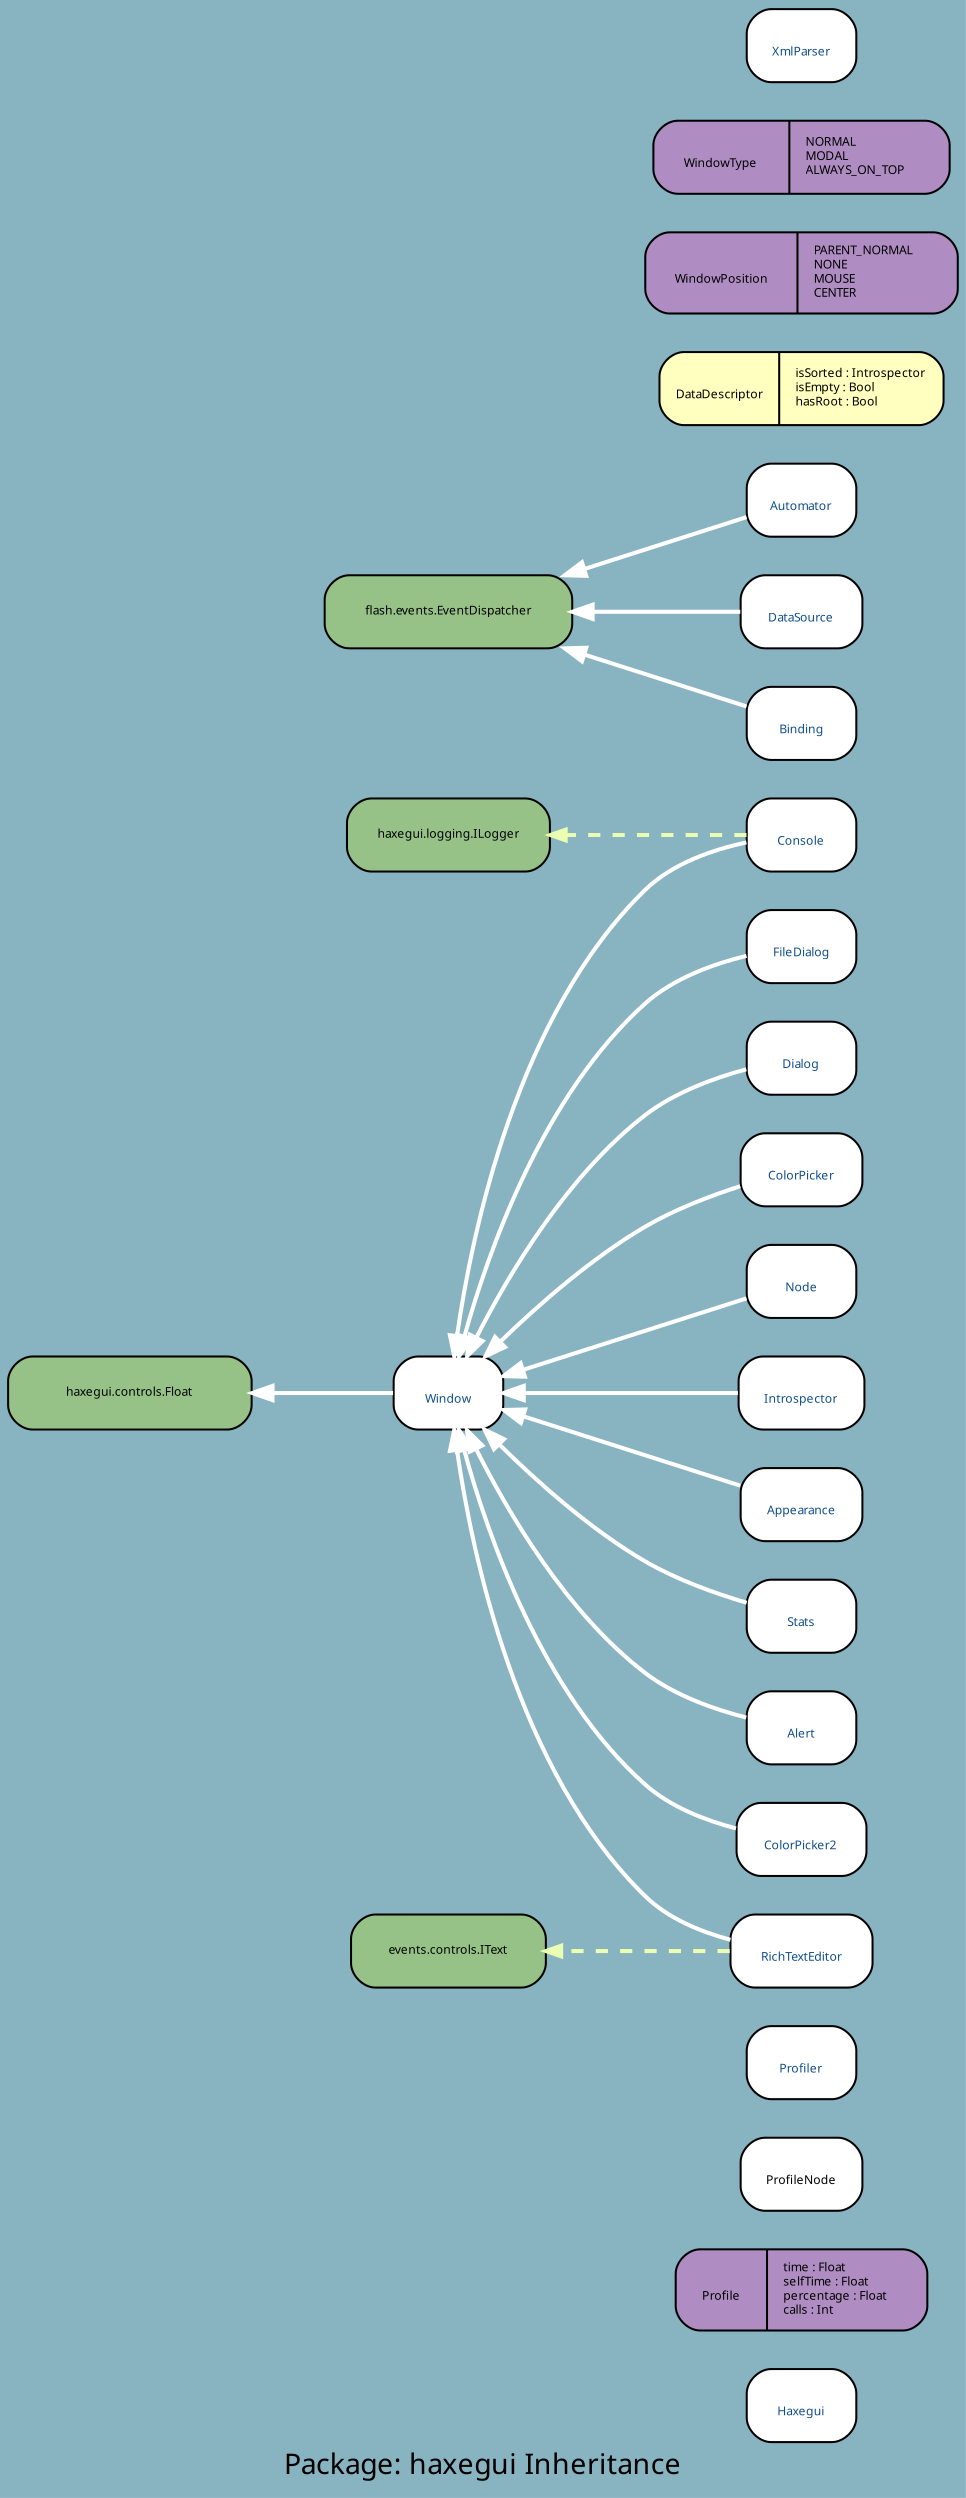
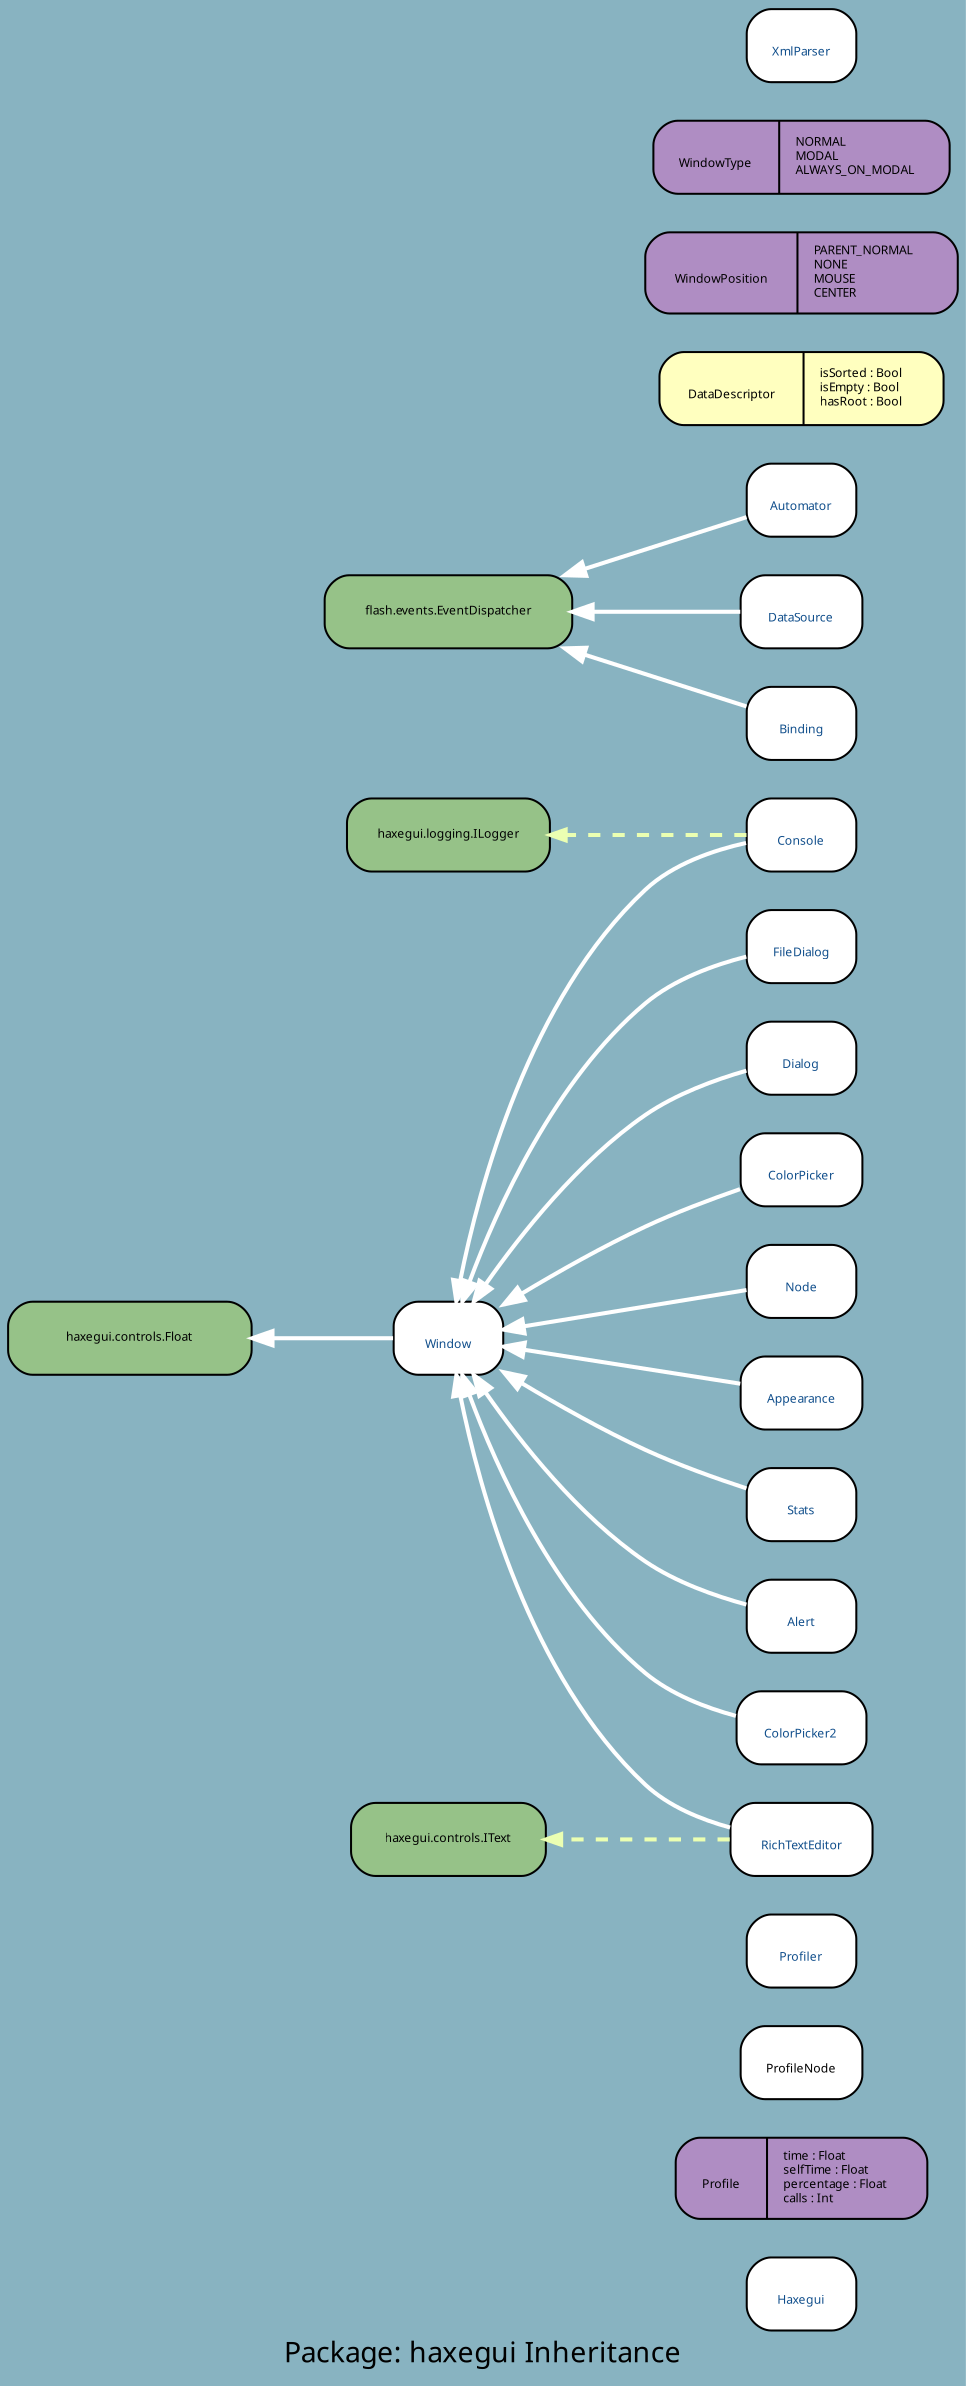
  digraph {
    bgcolor="#88B3C1"
    fontcolor=black
    fontname="DejaVu Sans Condenesed"
    fontsize=14
    label="Package: haxegui Inheritance"
    labelloc=c
    packMode="graph"
    rankdir=RL
    smoothing=avg_dist
    node [color=black fillcolor=white fontcolor="#104E8B" fontname="FFF Harmony" fontsize=6 portPos=w shape=record style="rounded,filled"]
    edge [arrowhead=normal arrowsize=1.0 color=white fontcolor=black fontname=Sans fontsize=8 minlen=1.2 style=bold]
    n1 [height=0.50 label="{\nHaxegui}" width=0.75]
    n2 [fillcolor="#af8dc3" fontcolor=black height=0.56 label="{\nProfile|time : Float\lselfTime : Float\lpercentage : Float\lcalls : Int\l}" width=1.72 portPos=""]
    n3 [fontcolor=black height=0.50 label="{\nProfileNode}" width=0.83]
    n4 [height=0.50 label="{\nProfiler}" width=0.75]
    n5 [height=0.50 label="{\nWindow}" width=0.75]
    n6 [fillcolor="#96c288" fontcolor=black height=0.50 label="haxegui.controls.Float" width=1.67 portPos=""]
    n7 [height=0.50 label="{\nFileDialog}" width=0.75]
    n8 [height=0.50 label="{\nDialog}" width=0.75]
    n9 [height=0.50 label="{\nConsole}" width=0.75]
    "haxegui.logging.ILogger" [fillcolor="#96c288" fontcolor=black height=0.50 width=1.39 portPos=""]
    n11 [height=0.50 label="{\nAutomator}" width=0.75]
    "flash.events.EventDispatcher" [fillcolor="#96c288" fontcolor=black height=0.50 width=1.69 portPos=""]
    n13 [height=0.50 label="{\nRichTextEditor}" width=0.97]
-   "haxegui.controls.IText" [fillcolor="#96c288" fontcolor=black height=0.50 width=1.33 label="events.controls.IText" portPos=""]
-   n15 [fillcolor="#ffffbf" fontcolor=black height=0.50 label="{\nDataDescriptor|isSorted : Introspector\lisEmpty : Bool\lhasRoot : Bool\l}" width=1.94 portPos=""]
+   "haxegui.controls.IText" [fillcolor="#96c288" fontcolor=black height=0.50 width=1.33 portPos=""]
+   n15 [fillcolor="#ffffbf" fontcolor=black height=0.50 label="{\nDataDescriptor|isSorted : Bool\lisEmpty : Bool\lhasRoot : Bool\l}" width=1.94 portPos=""]
    n16 [height=0.50 label="{\nDataSource}" width=0.83]
    n17 [fillcolor="#af8dc3" fontcolor=black height=0.56 label="{\nWindowPosition|PARENT_NORMAL\lNONE\lMOUSE\lCENTER\l}" width=2.14 portPos=""]
-   n18 [fillcolor="#af8dc3" fontcolor=black height=0.50 label="{\nWindowType|NORMAL\lMODAL\lALWAYS_ON_TOP\l}" width=2.03 portPos=""]
+   n18 [fillcolor="#af8dc3" fontcolor=black height=0.50 label="{\nWindowType|NORMAL\lMODAL\lALWAYS_ON_MODAL\l}" width=2.03 portPos=""]
    n19 [height=0.50 label="{\nColorPicker}" width=0.83]
    n20 [height=0.50 label="{\nXmlParser}" width=0.75]
    n21 [height=0.50 label="{\nNode}" width=0.75]
-   n22 [height=0.50 label="{\nIntrospector}" width=0.86]
    n23 [height=0.50 label="{\nAppearance}" width=0.83]
    n24 [height=0.50 label="{\nStats}" width=0.75]
    n25 [height=0.50 label="{\nBinding}" width=0.75]
    n26 [height=0.50 label="{\nAlert}" width=0.75]
    n27 [height=0.50 label="{\nColorPicker2}" width=0.89]
    n5 -> n6
    n7 -> n5
    n8 -> n5
    n9 -> n5
    n9 -> "haxegui.logging.ILogger" [arrowsize=0.75 color="#ebffb2" style="dashed, bold"]
    n11 -> "flash.events.EventDispatcher"
    n13 -> n5
    n13 -> "haxegui.controls.IText" [arrowsize=0.75 color="#ebffb2" style="dashed, bold"]
    n16 -> "flash.events.EventDispatcher"
    n19 -> n5
    n21 -> n5
-   n22 -> n5
    n23 -> n5
    n24 -> n5
    n25 -> "flash.events.EventDispatcher"
    n26 -> n5
    n27 -> n5
  }
